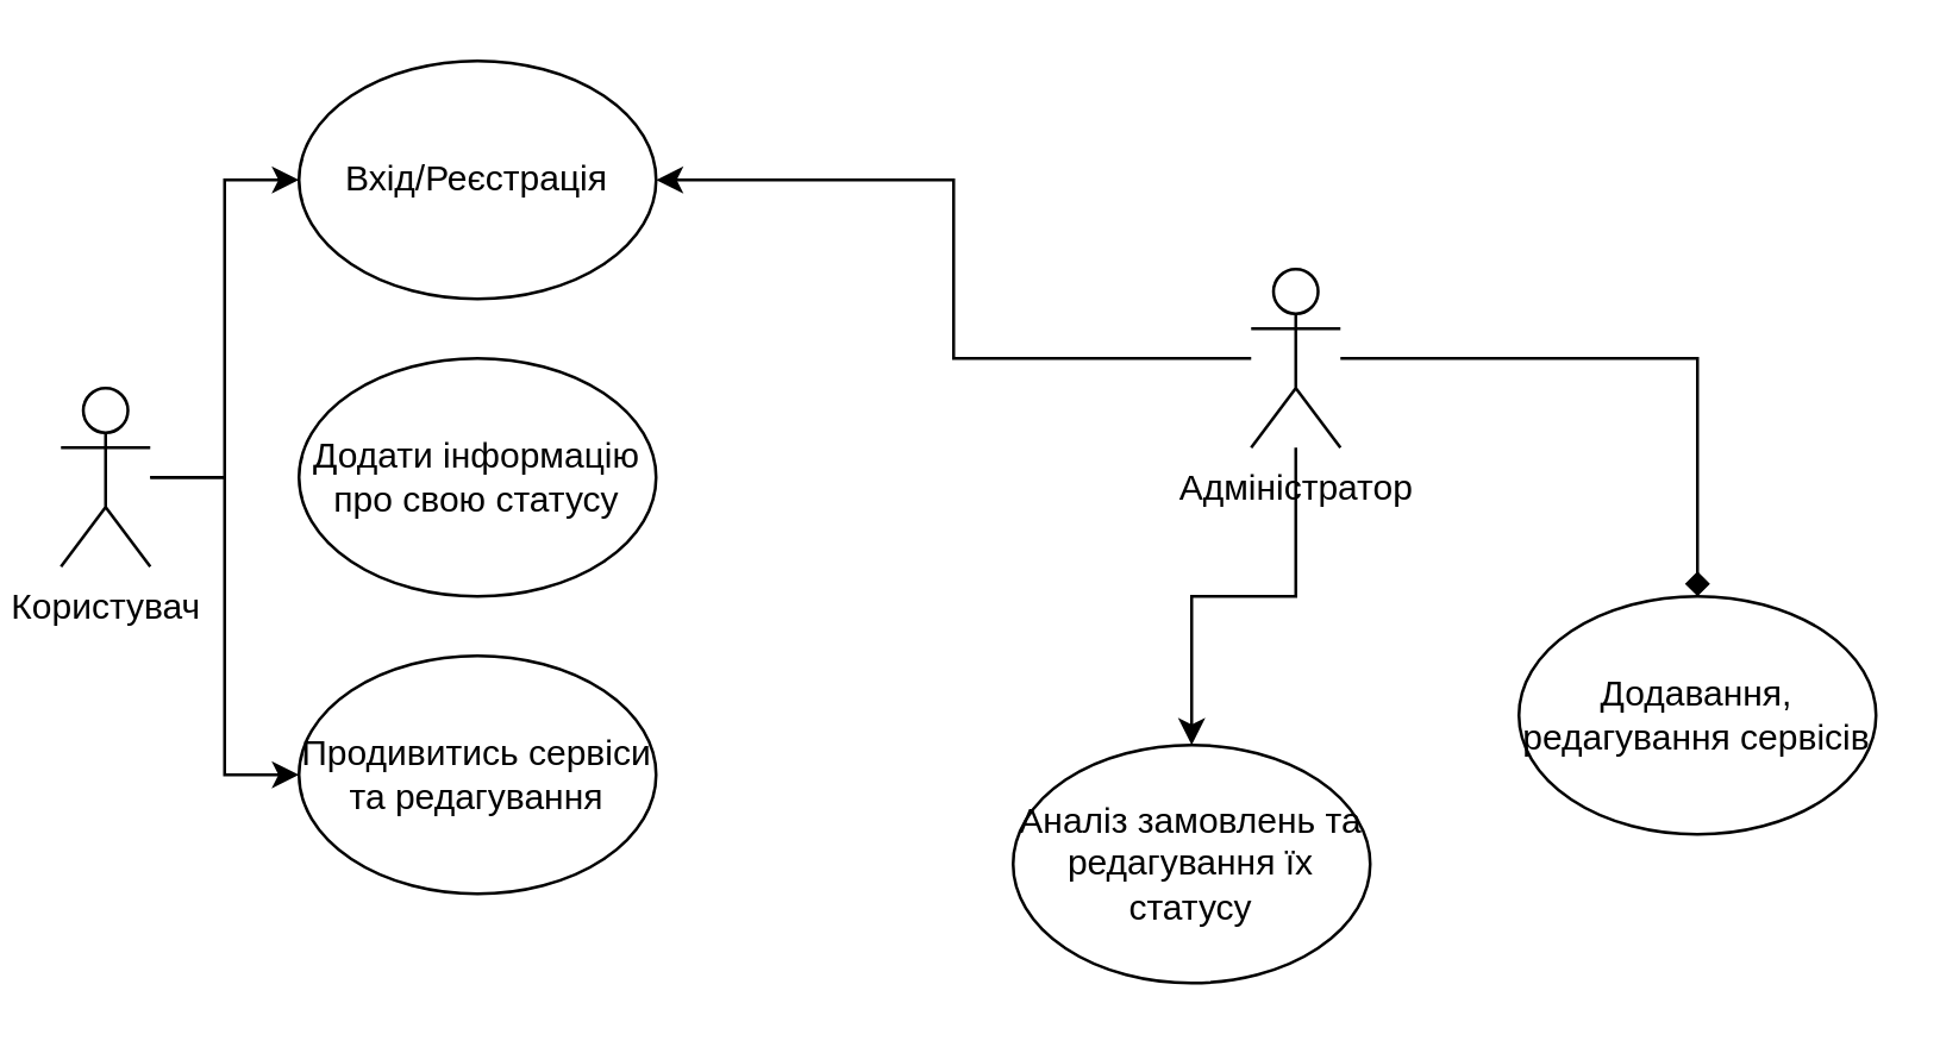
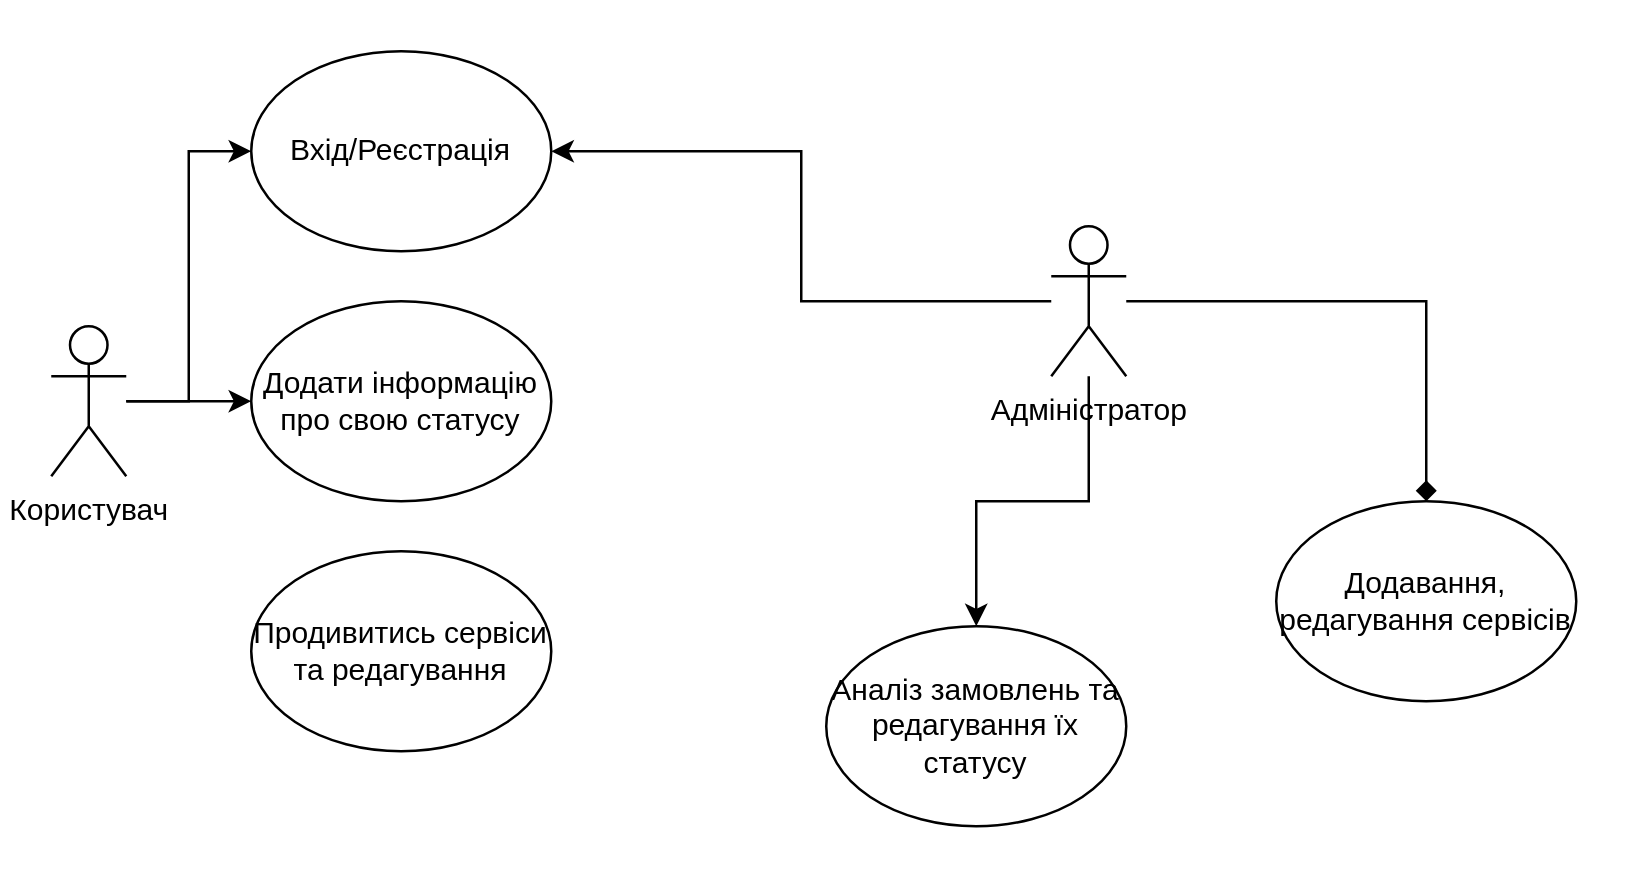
  <mxCell id="0" />
  <mxCell id="1" parent="0" />
  <mxCell id="2" style="edgeStyle=orthogonalEdgeStyle;rounded=0;orthogonalLoop=1;jettySize=auto;html=1;entryX=0;entryY=0.5;entryDx=0;entryDy=0;" parent="1" source="5" target="6" edge="1"><mxGeometry relative="1" as="geometry" /></mxCell>
- <mxCell id="4" style="edgeStyle=orthogonalEdgeStyle;rounded=0;orthogonalLoop=1;jettySize=auto;html=1;entryX=0;entryY=0.5;entryDx=0;entryDy=0;" parent="1" source="5" target="8" edge="1"><mxGeometry relative="1" as="geometry" /></mxCell>
+ <mxCell id="3" style="edgeStyle=orthogonalEdgeStyle;rounded=0;orthogonalLoop=1;jettySize=auto;html=1;entryX=0;entryY=0.5;entryDx=0;entryDy=0;" parent="1" source="5" target="7" edge="1"><mxGeometry relative="1" as="geometry" /></mxCell>
  <mxCell id="5" value="Користувач" style="shape=umlActor;verticalLabelPosition=bottom;verticalAlign=top;html=1;outlineConnect=0;" parent="1" vertex="1"><mxGeometry x="20" y="130" width="30" height="60" as="geometry" /></mxCell>
  <mxCell id="6" value="Вхід/Реєстрація" style="ellipse;whiteSpace=wrap;html=1;" parent="1" vertex="1"><mxGeometry x="100" y="20" width="120" height="80" as="geometry" /></mxCell>
  <mxCell id="7" value="Додати інформацію про свою статусу" style="ellipse;whiteSpace=wrap;html=1;" parent="1" vertex="1"><mxGeometry x="100" y="120" width="120" height="80" as="geometry" /></mxCell>
  <mxCell id="8" value="Продивитись сервіси та редагування" style="ellipse;whiteSpace=wrap;html=1;" parent="1" vertex="1"><mxGeometry x="100" y="220" width="120" height="80" as="geometry" /></mxCell>
  <mxCell id="9" style="edgeStyle=orthogonalEdgeStyle;rounded=0;orthogonalLoop=1;jettySize=auto;html=1;entryX=1;entryY=0.5;entryDx=0;entryDy=0;" parent="1" source="12" target="6" edge="1"><mxGeometry relative="1" as="geometry" /></mxCell>
  <mxCell id="10" style="edgeStyle=orthogonalEdgeStyle;rounded=0;orthogonalLoop=1;jettySize=auto;html=1;entryX=0.5;entryY=0;entryDx=0;entryDy=0;" parent="1" source="12" target="14" edge="1"><mxGeometry relative="1" as="geometry" /></mxCell>
  <mxCell id="11" style="edgeStyle=orthogonalEdgeStyle;rounded=0;orthogonalLoop=1;jettySize=auto;html=1;entryX=0.5;entryY=0;entryDx=0;entryDy=0;endArrow=diamond;" parent="1" source="12" target="13" edge="1"><mxGeometry relative="1" as="geometry" /></mxCell>
  <mxCell id="12" value="Адміністратор" style="shape=umlActor;verticalLabelPosition=bottom;verticalAlign=top;html=1;outlineConnect=0;" parent="1" vertex="1"><mxGeometry x="420" y="90" width="30" height="60" as="geometry" /></mxCell>
  <mxCell id="13" value="Додавання, редагування сервісів" style="ellipse;whiteSpace=wrap;html=1;" parent="1" vertex="1"><mxGeometry x="510" y="200" width="120" height="80" as="geometry" /></mxCell>
- <mxCell id="14" value="Аналіз замовлень та редагування їх статусу" style="ellipse;whiteSpace=wrap;html=1;" parent="1" vertex="1"><mxGeometry x="340" y="250" width="120" height="80" as="geometry" /></mxCell>
+ <mxCell id="14" value="Аналіз замовлень та редагування їх статусу" style="ellipse;whiteSpace=wrap;html=1;" parent="1" vertex="1"><mxGeometry x="330" y="250" width="120" height="80" as="geometry" /></mxCell>
